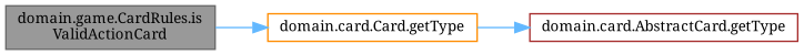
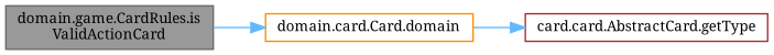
  digraph {
    fontname="Noto Serif"
    rankdir=LR
    node [fillcolor=white fontname="Noto Serif" fontsize=10 shape=box style=filled]
    edge [color=steelblue1 fontname="Noto Serif" fontsize=10 labelfontname=Helvetica labelfontsize=10 style=solid]
    n1 [color=gray40 fillcolor=grey60 fontcolor=black height=0.2 label="domain.game.CardRules.is\lValidActionCard" width=0.4]
-   n2 [color=darkorange height=0.2 label="domain.card.Card.getType" width=0.4]
-   n3 [color=brown height=0.2 label="domain.card.AbstractCard.getType" width=0.4]
+   n2 [color=darkorange height=0.2 label="domain.card.Card.domain" width=0.4]
+   n3 [color=brown height=0.2 label="card.card.AbstractCard.getType" width=0.4]
    n1 -> n2
    n2 -> n3
  }
